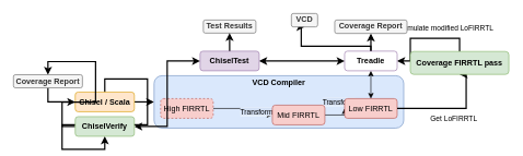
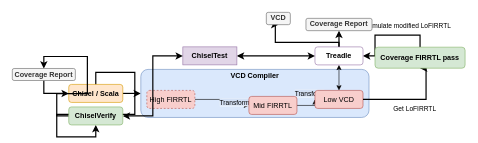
  <mxCell id="0" />
  <mxCell id="1" parent="0" />
  <mxCell id="2" style="edgeStyle=orthogonalEdgeStyle;rounded=0;orthogonalLoop=1;jettySize=auto;html=1;exitX=1;exitY=0.5;exitDx=0;exitDy=0;entryX=0;entryY=0.5;entryDx=0;entryDy=0;strokeWidth=2;" parent="1" source="4" target="5" edge="1"><mxGeometry relative="1" as="geometry" /></mxCell>
  <mxCell id="3" style="edgeStyle=orthogonalEdgeStyle;rounded=0;orthogonalLoop=1;jettySize=auto;html=1;exitX=0.5;exitY=0;exitDx=0;exitDy=0;entryX=0.5;entryY=1;entryDx=0;entryDy=0;startArrow=none;startFill=0;strokeWidth=2;" edge="1" parent="1" source="4" target="24"><mxGeometry relative="1" as="geometry" /></mxCell>
  <mxCell id="4" value="&lt;b&gt;Chisel / Scala&lt;/b&gt;" style="rounded=1;whiteSpace=wrap;html=1;fillColor=#ffe6cc;strokeColor=#d79b00;" parent="1" vertex="1"><mxGeometry x="114" y="140" width="90" height="30" as="geometry" /></mxCell>
  <mxCell id="5" value="" style="rounded=1;whiteSpace=wrap;html=1;fillColor=#dae8fc;strokeColor=#6c8ebf;" parent="1" vertex="1"><mxGeometry x="234" y="115" width="380" height="80" as="geometry" /></mxCell>
  <mxCell id="6" value="&lt;span style=&quot;background-color: rgb(212 , 225 , 245)&quot;&gt;Transform&lt;/span&gt;" style="edgeStyle=orthogonalEdgeStyle;rounded=0;orthogonalLoop=1;jettySize=auto;html=1;exitX=1;exitY=0.5;exitDx=0;exitDy=0;entryX=0;entryY=0.5;entryDx=0;entryDy=0;strokeWidth=1;" parent="1" source="7" target="9" edge="1"><mxGeometry y="21" relative="1" as="geometry"><mxPoint as="offset" /></mxGeometry></mxCell>
  <mxCell id="7" value="High FIRRTL" style="rounded=1;whiteSpace=wrap;html=1;fillColor=#f8cecc;strokeColor=#b85450;dashed=1;" parent="1" vertex="1"><mxGeometry x="244" y="150" width="80" height="30" as="geometry" /></mxCell>
  <mxCell id="8" value="&lt;span style=&quot;background-color: rgb(212 , 225 , 245)&quot;&gt;Transform&lt;/span&gt;" style="edgeStyle=orthogonalEdgeStyle;rounded=0;orthogonalLoop=1;jettySize=auto;html=1;exitX=1;exitY=0.5;exitDx=0;exitDy=0;entryX=0;entryY=0.5;entryDx=0;entryDy=0;strokeWidth=1;" parent="1" source="9" target="11" edge="1"><mxGeometry x="0.04" y="20" relative="1" as="geometry"><mxPoint as="offset" /></mxGeometry></mxCell>
  <mxCell id="9" value="Mid FIRRTL" style="rounded=1;whiteSpace=wrap;html=1;fillColor=#f8cecc;strokeColor=#b85450;" parent="1" vertex="1"><mxGeometry x="414" y="160" width="80" height="30" as="geometry" /></mxCell>
  <mxCell id="10" style="edgeStyle=orthogonalEdgeStyle;rounded=0;orthogonalLoop=1;jettySize=auto;html=1;exitX=0.5;exitY=0;exitDx=0;exitDy=0;entryX=0.5;entryY=1;entryDx=0;entryDy=0;startArrow=classic;startFill=1;strokeWidth=1;" edge="1" parent="1" source="11" target="16"><mxGeometry relative="1" as="geometry" /></mxCell>
- <mxCell id="11" value="Low FIRRTL" style="rounded=1;whiteSpace=wrap;html=1;fillColor=#f8cecc;strokeColor=#b85450;" parent="1" vertex="1"><mxGeometry x="524" y="150" width="80" height="30" as="geometry" /></mxCell>
+ <mxCell id="11" value="Low VCD" style="rounded=1;whiteSpace=wrap;html=1;fillColor=#f8cecc;strokeColor=#b85450;" parent="1" vertex="1"><mxGeometry x="524" y="150" width="80" height="30" as="geometry" /></mxCell>
  <mxCell id="12" value="&lt;b&gt;VCD Compiler&lt;/b&gt;" style="text;html=1;strokeColor=none;fillColor=none;align=center;verticalAlign=middle;whiteSpace=wrap;rounded=0;" parent="1" vertex="1"><mxGeometry x="364" y="115" width="120" height="20" as="geometry" /></mxCell>
  <mxCell id="13" value="Simulate modified LoFIRRTL" style="edgeStyle=orthogonalEdgeStyle;rounded=0;orthogonalLoop=1;jettySize=auto;html=1;exitX=1;exitY=0.5;exitDx=0;exitDy=0;entryX=0.5;entryY=0;entryDx=0;entryDy=0;startArrow=classic;startFill=1;endArrow=none;endFill=0;strokeWidth=2;" edge="1" parent="1" source="16" target="27"><mxGeometry x="0.475" y="15" relative="1" as="geometry"><mxPoint as="offset" /></mxGeometry></mxCell>
  <mxCell id="14" style="edgeStyle=orthogonalEdgeStyle;rounded=0;orthogonalLoop=1;jettySize=auto;html=1;exitX=0.5;exitY=0;exitDx=0;exitDy=0;entryX=0.5;entryY=1;entryDx=0;entryDy=0;startArrow=none;startFill=0;endArrow=classic;endFill=1;strokeWidth=2;" edge="1" parent="1" source="16" target="30"><mxGeometry relative="1" as="geometry" /></mxCell>
  <mxCell id="15" style="edgeStyle=orthogonalEdgeStyle;rounded=0;orthogonalLoop=1;jettySize=auto;html=1;exitX=0.5;exitY=0;exitDx=0;exitDy=0;entryX=0.5;entryY=1;entryDx=0;entryDy=0;startArrow=none;startFill=0;endArrow=classic;endFill=1;strokeWidth=2;" edge="1" parent="1" source="16" target="17"><mxGeometry relative="1" as="geometry"><Array as="points"><mxPoint x="564" y="70" /><mxPoint x="458" y="70" /></Array></mxGeometry></mxCell>
  <mxCell id="16" value="&lt;b&gt;Treadle&lt;/b&gt;" style="rounded=1;whiteSpace=wrap;html=1;fillColor=#ffffff;strokeColor=#9673a6;" parent="1" vertex="1"><mxGeometry x="524" y="77.5" width="80" height="30" as="geometry" /></mxCell>
  <mxCell id="17" value="&lt;b&gt;VCD&lt;/b&gt;" style="rounded=1;whiteSpace=wrap;html=1;fillColor=#f5f5f5;strokeColor=#666666;fontColor=#333333;" parent="1" vertex="1"><mxGeometry x="443" y="20" width="40" height="20.5" as="geometry" /></mxCell>
- <mxCell id="18" value="&lt;b&gt;Test Results&lt;/b&gt;" style="rounded=1;whiteSpace=wrap;html=1;fillColor=#f5f5f5;strokeColor=#666666;fontColor=#333333;" parent="1" vertex="1"><mxGeometry x="309" y="30" width="80" height="20" as="geometry" /></mxCell>
  <mxCell id="19" style="edgeStyle=orthogonalEdgeStyle;rounded=0;orthogonalLoop=1;jettySize=auto;html=1;entryX=0;entryY=0.5;entryDx=0;entryDy=0;strokeWidth=2;startArrow=classic;startFill=1;" edge="1" parent="1" source="21" target="16"><mxGeometry relative="1" as="geometry" /></mxCell>
- <mxCell id="20" style="edgeStyle=orthogonalEdgeStyle;rounded=0;orthogonalLoop=1;jettySize=auto;html=1;startArrow=none;startFill=0;endArrow=classic;endFill=1;strokeWidth=2;exitX=0.5;exitY=0;exitDx=0;exitDy=0;entryX=0.5;entryY=1;entryDx=0;entryDy=0;" edge="1" parent="1" source="21" target="18"><mxGeometry relative="1" as="geometry"><mxPoint x="384" y="70" as="sourcePoint" /></mxGeometry></mxCell>
- <mxCell id="21" value="&lt;b&gt;ChiselTest&lt;/b&gt;" style="rounded=1;whiteSpace=wrap;html=1;fillColor=#e1d5e7;strokeColor=#9673a6;" vertex="1" parent="1"><mxGeometry x="304" y="77.5" width="90" height="30" as="geometry" /></mxCell>
+ <mxCell id="21" value="&lt;b&gt;ChiselTest&lt;/b&gt;" style="whiteSpace=wrap;html=1;fillColor=#e1d5e7;strokeColor=#9673a6;rounded=0;" vertex="1" parent="1"><mxGeometry x="304" y="77.5" width="90" height="30" as="geometry" /></mxCell>
  <mxCell id="22" style="edgeStyle=orthogonalEdgeStyle;rounded=0;orthogonalLoop=1;jettySize=auto;html=1;exitX=1;exitY=0.5;exitDx=0;exitDy=0;entryX=0;entryY=0.5;entryDx=0;entryDy=0;startArrow=classic;startFill=1;strokeWidth=2;" edge="1" parent="1" source="24" target="21"><mxGeometry relative="1" as="geometry" /></mxCell>
  <mxCell id="23" style="edgeStyle=orthogonalEdgeStyle;rounded=0;orthogonalLoop=1;jettySize=auto;html=1;exitX=0;exitY=0.5;exitDx=0;exitDy=0;entryX=0.5;entryY=0;entryDx=0;entryDy=0;startArrow=none;startFill=0;endArrow=classic;endFill=1;strokeWidth=2;" edge="1" parent="1" source="24" target="29"><mxGeometry relative="1" as="geometry" /></mxCell>
  <mxCell id="24" value="&lt;b&gt;ChiselVerify&lt;/b&gt;" style="rounded=1;whiteSpace=wrap;html=1;fillColor=#d5e8d4;strokeColor=#82b366;" vertex="1" parent="1"><mxGeometry x="114" y="177.5" width="90" height="30" as="geometry" /></mxCell>
  <mxCell id="25" style="edgeStyle=orthogonalEdgeStyle;rounded=0;orthogonalLoop=1;jettySize=auto;html=1;exitX=0.5;exitY=1;exitDx=0;exitDy=0;entryX=1;entryY=0.5;entryDx=0;entryDy=0;startArrow=classic;startFill=1;endArrow=none;endFill=0;strokeWidth=2;" edge="1" parent="1" source="27" target="11"><mxGeometry relative="1" as="geometry"><Array as="points"><mxPoint x="709" y="165" /></Array></mxGeometry></mxCell>
  <mxCell id="26" value="Get LoFIRRTL" style="edgeLabel;html=1;align=center;verticalAlign=middle;resizable=0;points=[];" vertex="1" connectable="0" parent="25"><mxGeometry x="-0.244" y="-1" relative="1" as="geometry"><mxPoint x="-19" y="16" as="offset" /></mxGeometry></mxCell>
  <mxCell id="27" value="&lt;b&gt;Coverage FIRRTL pass&lt;/b&gt;" style="rounded=1;whiteSpace=wrap;html=1;fillColor=#d5e8d4;strokeColor=#82b366;" vertex="1" parent="1"><mxGeometry x="624" y="78" width="150" height="35" as="geometry" /></mxCell>
  <mxCell id="28" style="edgeStyle=orthogonalEdgeStyle;rounded=0;orthogonalLoop=1;jettySize=auto;html=1;entryX=0;entryY=0.5;entryDx=0;entryDy=0;startArrow=none;startFill=0;endArrow=classic;endFill=1;strokeWidth=2;exitX=0.5;exitY=1;exitDx=0;exitDy=0;" edge="1" parent="1" source="29" target="4"><mxGeometry relative="1" as="geometry" /></mxCell>
  <mxCell id="29" value="&lt;b&gt;Coverage Report&lt;/b&gt;" style="rounded=1;whiteSpace=wrap;html=1;fillColor=#f5f5f5;strokeColor=#666666;fontColor=#333333;" vertex="1" parent="1"><mxGeometry x="20" y="113.5" width="105" height="20" as="geometry" /></mxCell>
  <mxCell id="30" value="&lt;b&gt;Coverage Report&lt;/b&gt;" style="rounded=1;whiteSpace=wrap;html=1;fillColor=#f5f5f5;strokeColor=#666666;fontColor=#333333;" vertex="1" parent="1"><mxGeometry x="509" y="30" width="110" height="20.5" as="geometry" /></mxCell>
